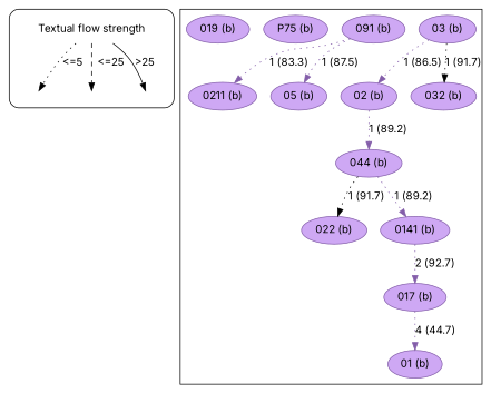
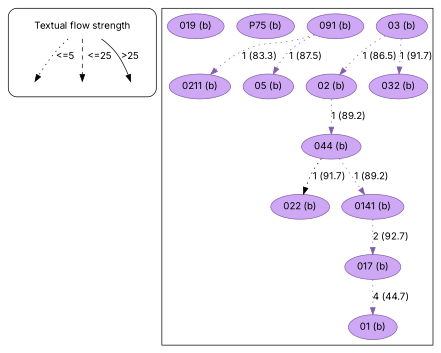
  strict digraph {
    fontname=Inter
    node [fontname=Inter style=filled color="#835da9" fillcolor="#CEA8F4"]
    edge [fontname=Inter style=dotted color="#835da9"]
    n1 [label="Textual flow strength" shape=plaintext style="" color="" fillcolor=""]
    leg_e1 [fixedsize=True height=0.2 style=invis color="" fillcolor=""]
    leg_e2 [fixedsize=True height=0.2 style=invis color="" fillcolor=""]
    leg_e3 [fixedsize=True height=0.2 style=invis color="" fillcolor=""]
    n5 [label="017 (b)"]
    n6 [label="01 (b)"]
    n7 [label="044 (b)"]
    n8 [label="022 (b)"]
    n9 [label="0141 (b)"]
    n10 [label="03 (b)"]
    n11 [label="02 (b)"]
    n12 [label="032 (b)"]
    n13 [label="091 (b)"]
    n14 [label="0211 (b)"]
    n15 [label="05 (b)"]
    n16 [label="P75 (b)"]
    n17 [label="019 (b)"]
    subgraph cluster_1 {
      style=rounded
      n1
      leg_e1
      leg_e2
      leg_e3
    }
    subgraph cluster_2 {
      n5
      n6
      n7
      n8
      n9
      n10
      n11
      n12
      n13
      n14
      n15
      n16
      n17
    }
    n1 -> leg_e1 [label="<=5  " color=""]
    n1 -> leg_e2 [label="  <=25" style=dashed color=""]
    n1 -> leg_e3 [label=">25" style=solid color=""]
    n5 -> n6 [label="4 (44.7)"]
    n7 -> n8 [color=black label="1 (91.7)"]
    n7 -> n9 [label="1 (89.2)"]
    n9 -> n5 [label="2 (92.7)"]
    n10 -> n11 [label="1 (86.5)"]
-   n10 -> n12 [color=black label="1 (91.7)"]
+   n10 -> n12 [label="1 (91.7)"]
    n11 -> n7 [label="1 (89.2)"]
    n13 -> n14 [label="1 (83.3)"]
    n13 -> n15 [label="1 (87.5)"]
  }
